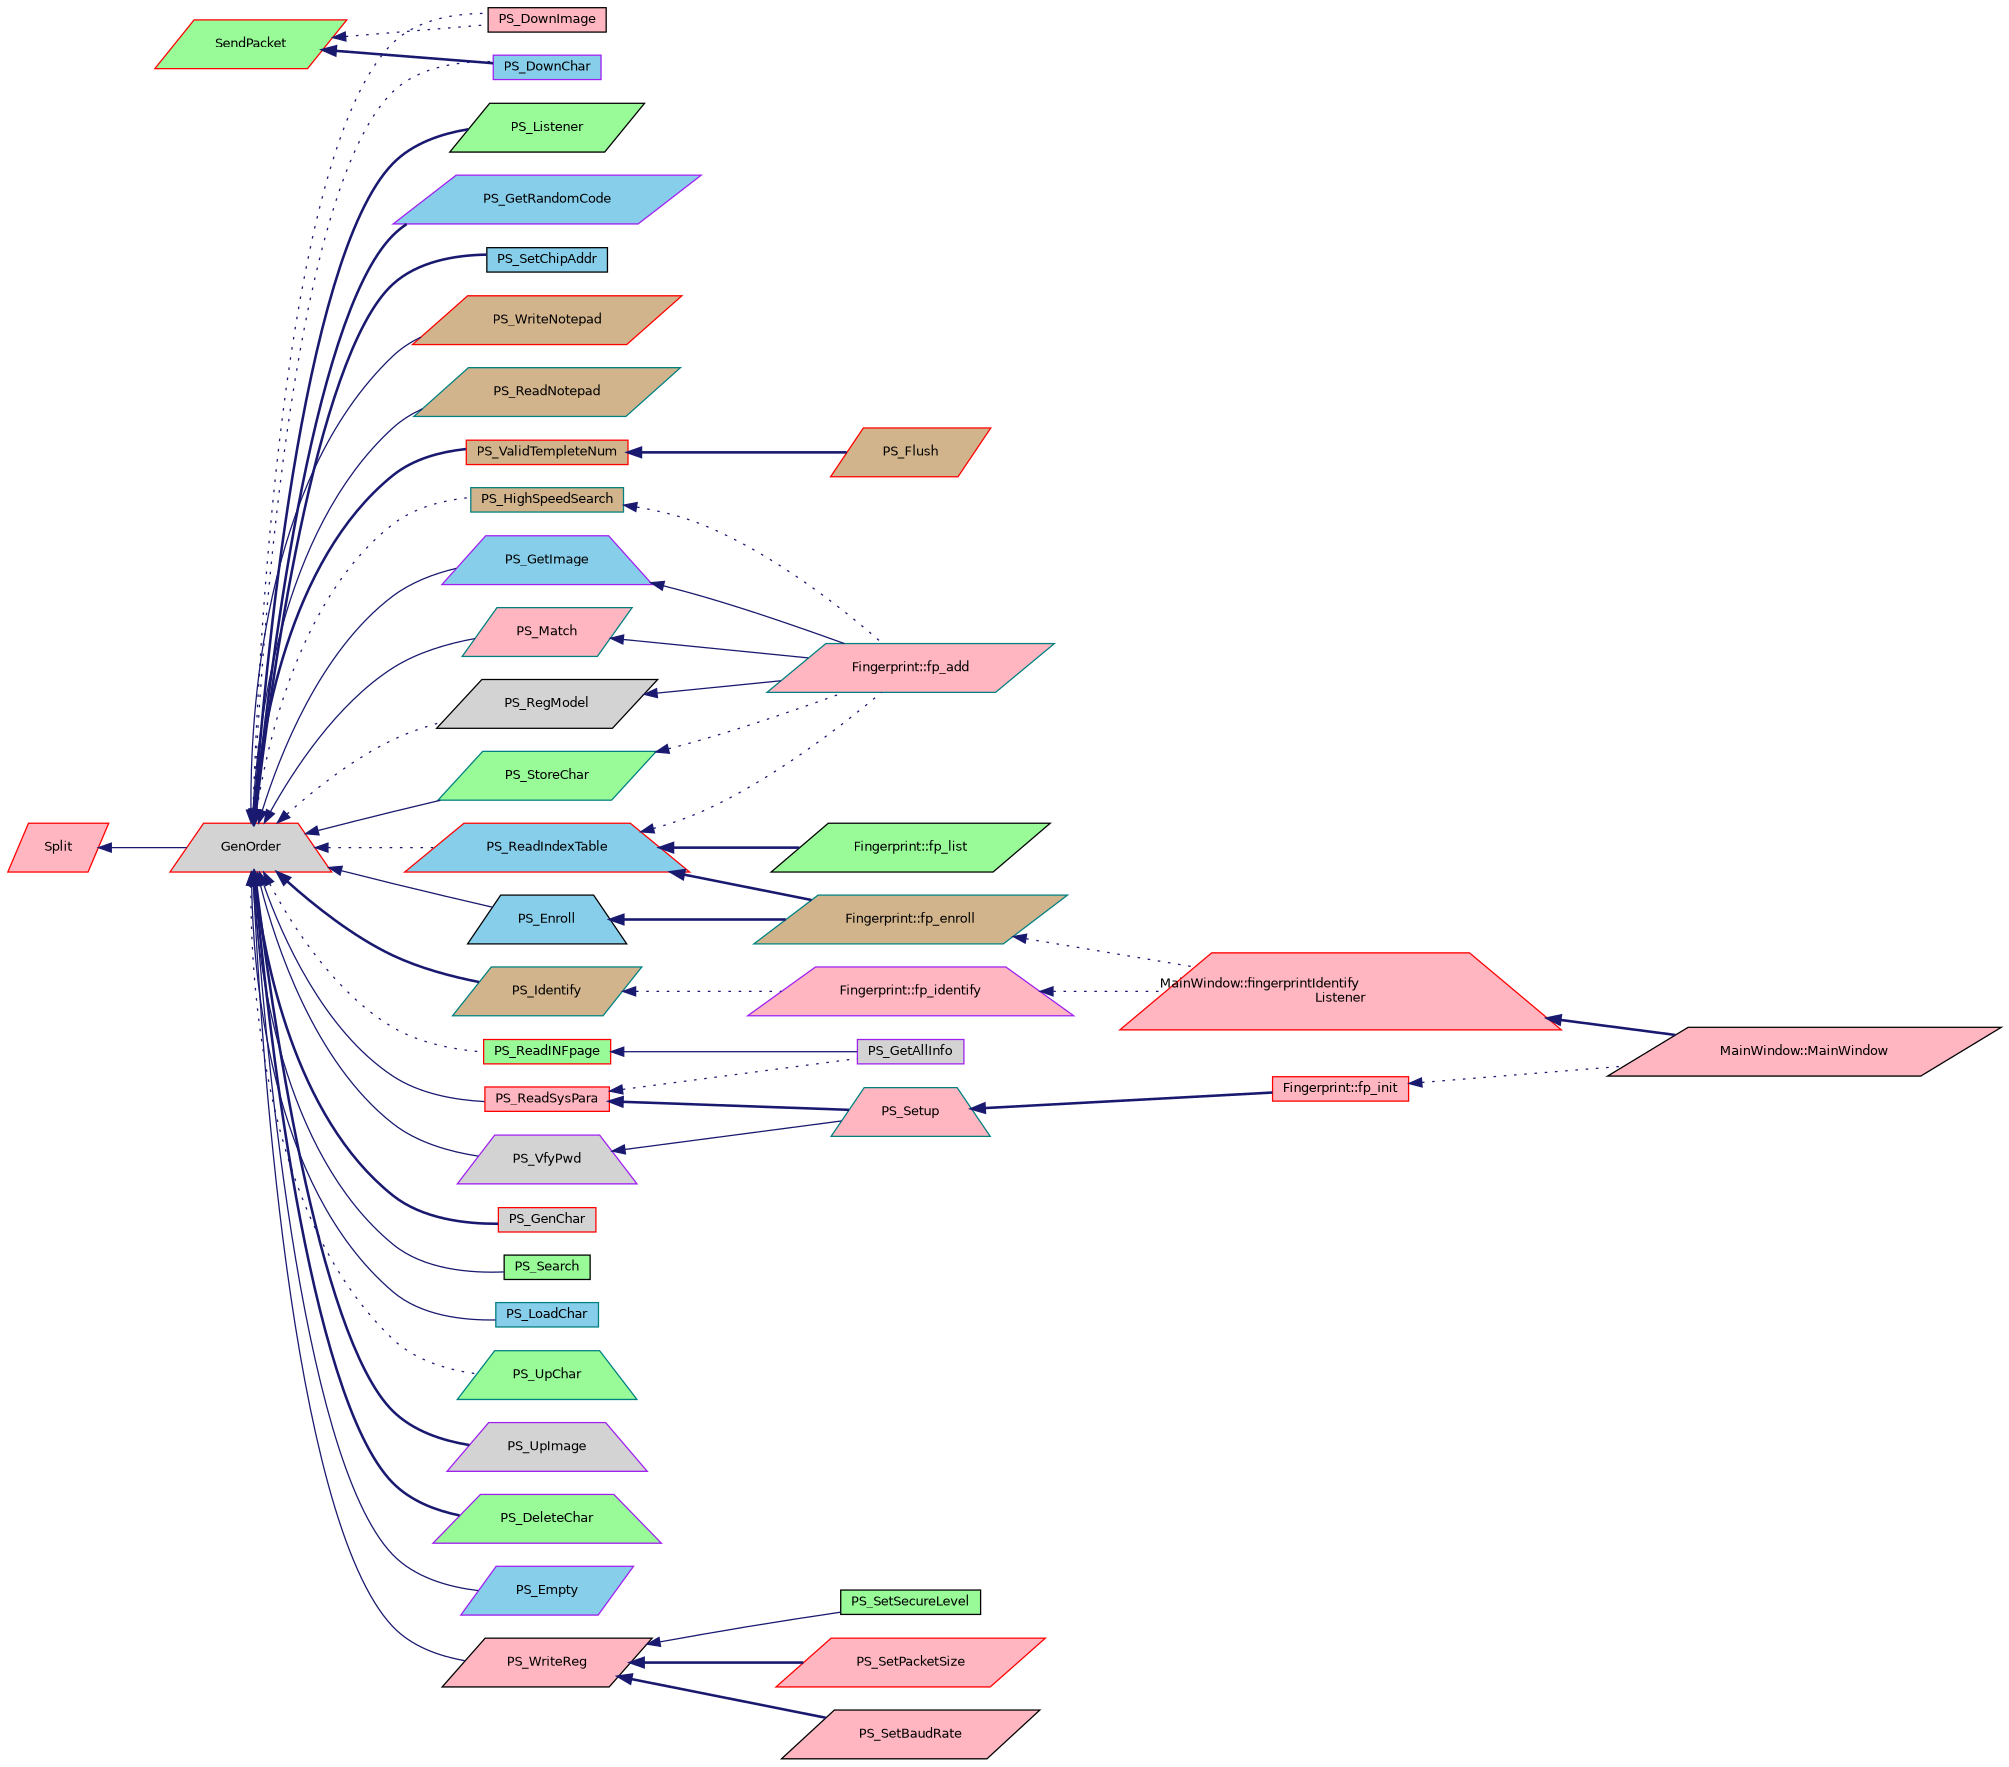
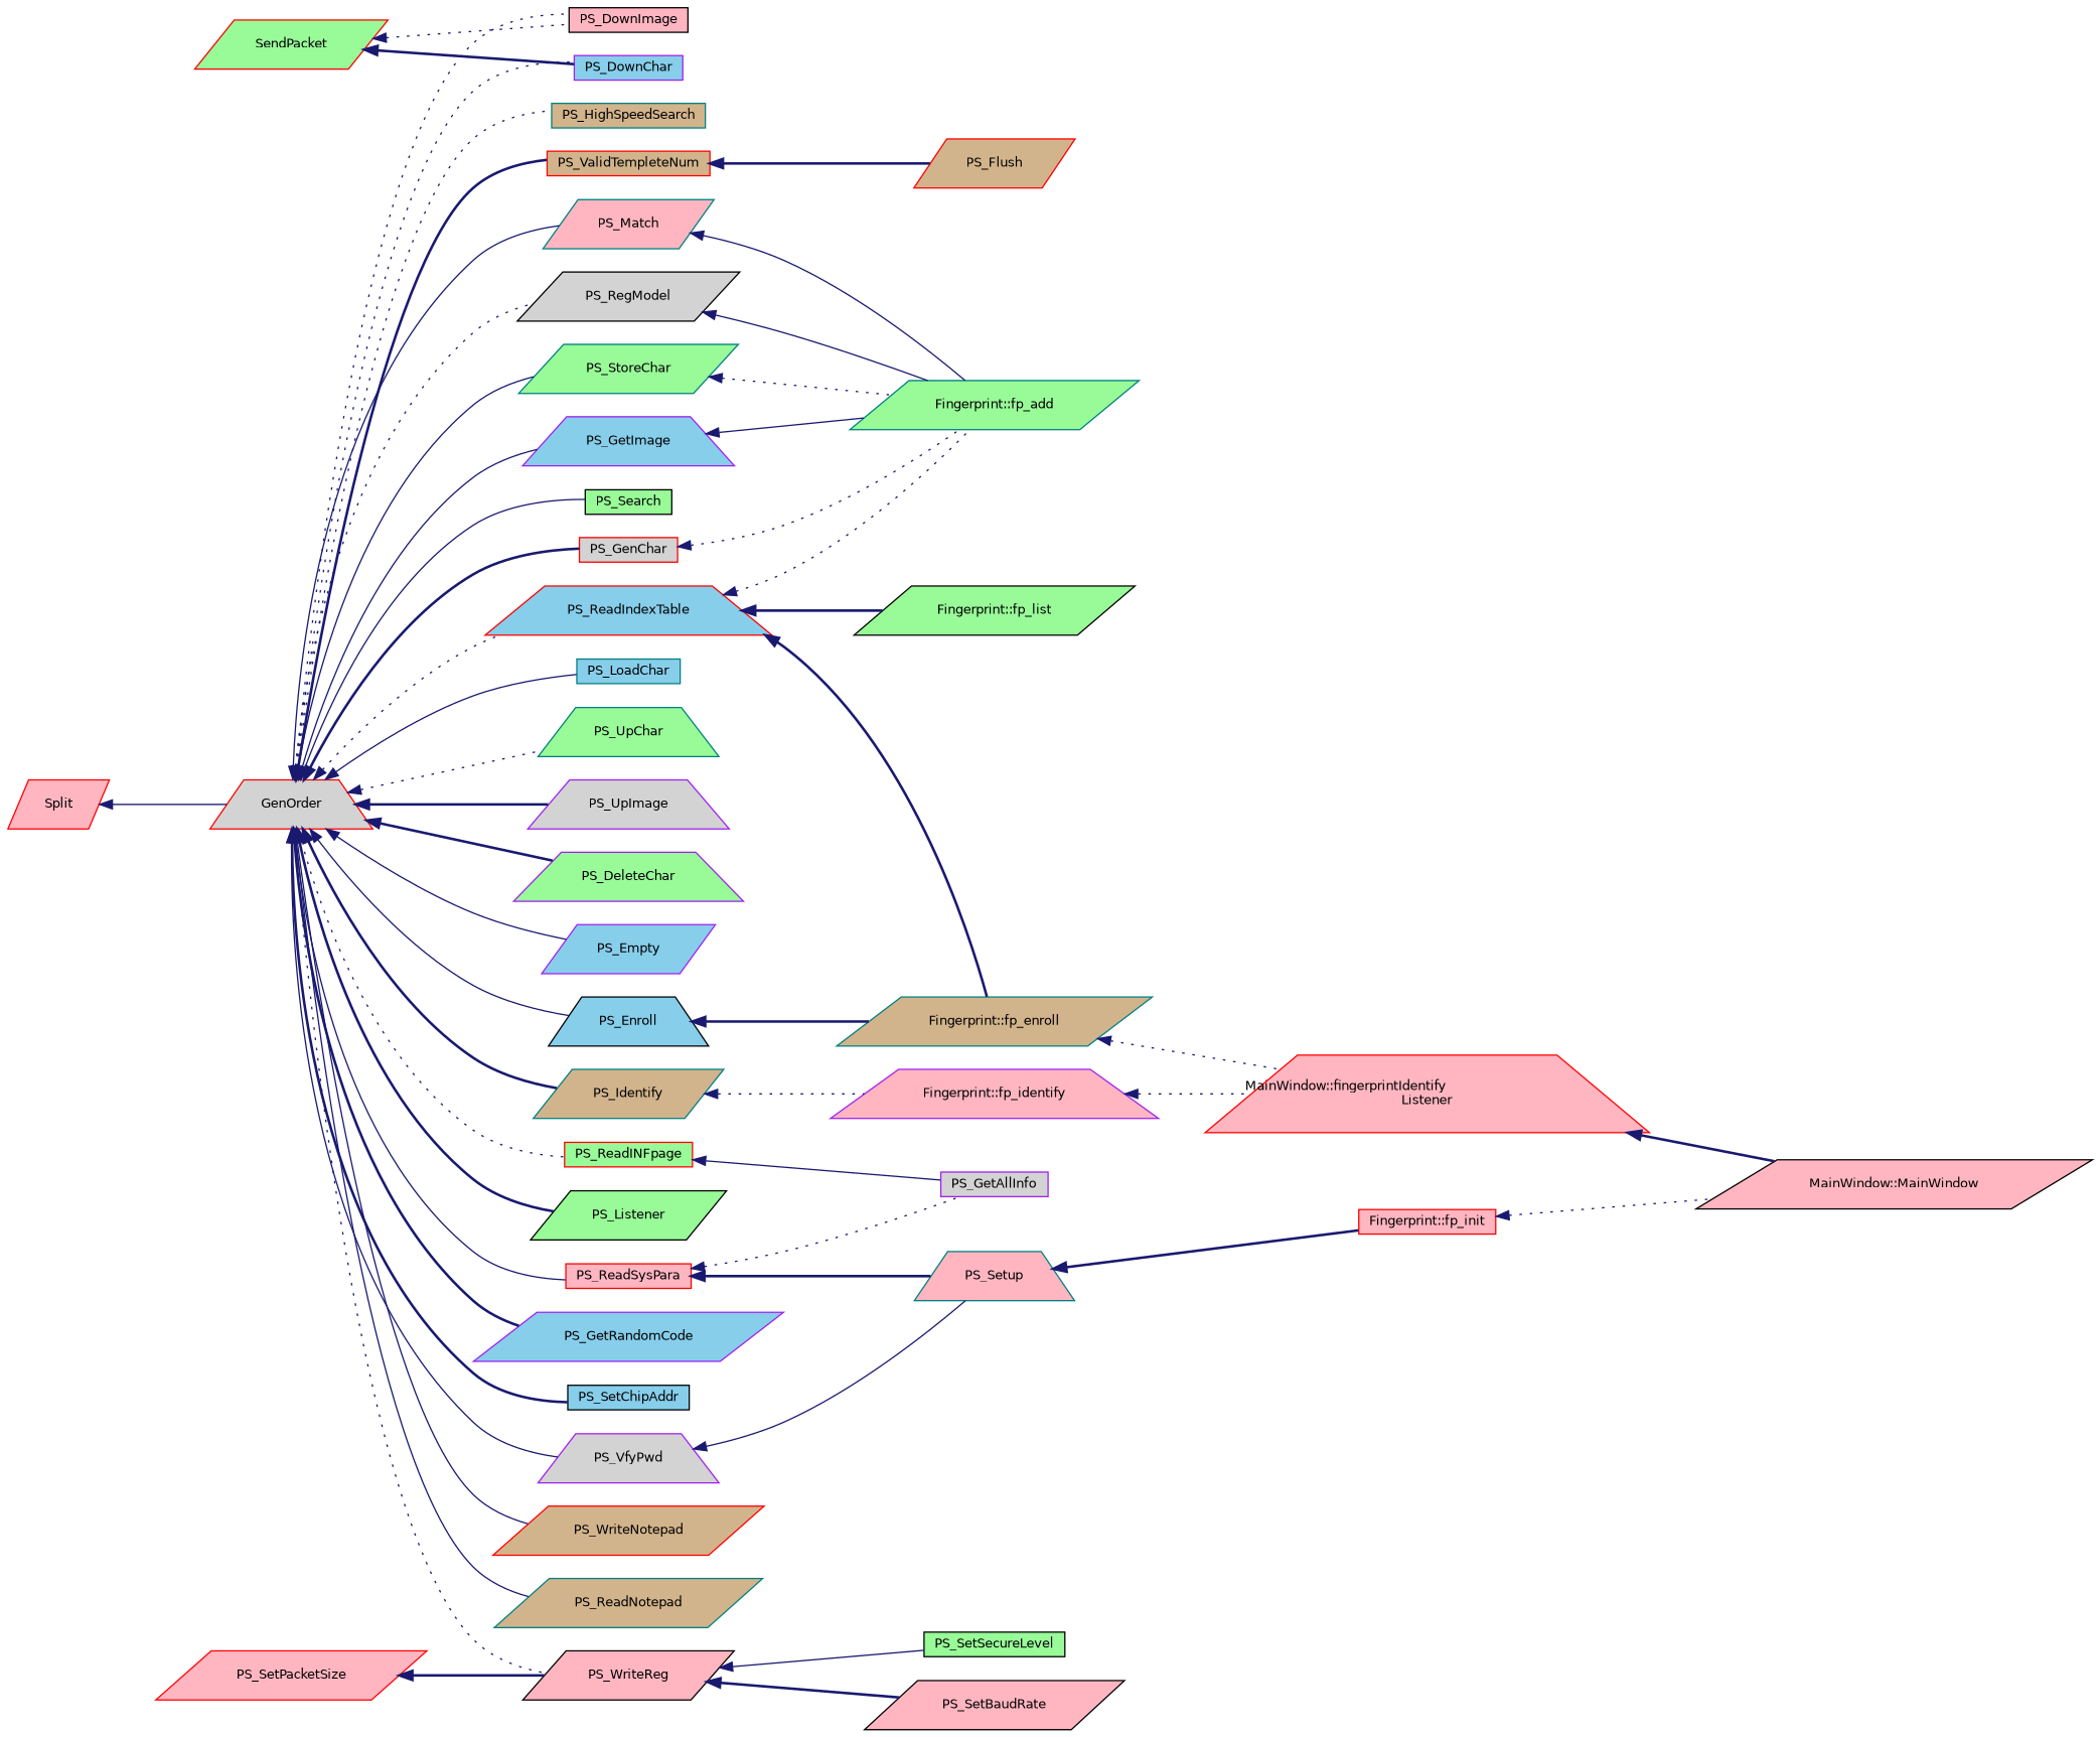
  digraph {
    rankdir=LR
    node [color=red fillcolor=lightpink fontname=Helvetica fontsize=10 shape=parallelogram style=filled]
    edge [color=midnightblue dir=back fontname=Helvetica fontsize=10 labelfontname=Helvetica labelfontsize=10 style=solid]
    n1 [fontcolor=black height=0.2 label=Split width=0.4]
    n2 [fillcolor=lightgrey height=0.2 label=GenOrder shape=trapezium width=0.4]
    n3 [fillcolor=palegreen height=0.2 label=SendPacket width=0.4]
    n4 [color=purple fillcolor=skyblue height=0.2 label=PS_DownChar shape=box width=0.4]
    n5 [color=black height=0.2 label=PS_DownImage shape=box width=0.4]
    n6 [color=purple fillcolor=skyblue height=0.2 label=PS_GetImage shape=trapezium width=0.4]
    n7 [fillcolor=lightgrey height=0.2 label=PS_GenChar shape=box width=0.4]
    n8 [color=teal height=0.2 label=PS_Match width=0.4]
    n9 [color=black fillcolor=palegreen height=0.2 label=PS_Search shape=box width=0.4]
    n10 [color=black fillcolor=lightgrey height=0.2 label=PS_RegModel width=0.4]
    n11 [color=teal fillcolor=palegreen height=0.2 label=PS_StoreChar width=0.4]
    n12 [color=teal fillcolor=skyblue height=0.2 label=PS_LoadChar shape=box width=0.4]
    n13 [color=teal fillcolor=palegreen height=0.2 label=PS_UpChar shape=trapezium width=0.4]
    n14 [color=purple fillcolor=lightgrey height=0.2 label=PS_UpImage shape=trapezium width=0.4]
    n15 [color=purple fillcolor=palegreen height=0.2 label=PS_DeleteChar shape=trapezium width=0.4]
    n16 [color=purple fillcolor=skyblue height=0.2 label=PS_Empty width=0.4]
    n17 [color=black height=0.2 label=PS_WriteReg width=0.4]
    n18 [height=0.2 label=PS_ReadSysPara shape=box width=0.4]
    n19 [color=black fillcolor=skyblue height=0.2 label=PS_Enroll shape=trapezium width=0.4]
    n20 [color=teal fillcolor=tan height=0.2 label=PS_Identify width=0.4]
    n21 [color=black fillcolor=palegreen height=0.2 label=PS_Listener width=0.4]
    n22 [color=purple fillcolor=lightgrey height=0.2 label=PS_VfyPwd shape=trapezium width=0.4]
    n23 [color=purple fillcolor=skyblue height=0.2 label=PS_GetRandomCode width=0.4]
    n24 [color=black fillcolor=skyblue height=0.2 label=PS_SetChipAddr shape=box width=0.4]
    n25 [fillcolor=palegreen height=0.2 label=PS_ReadINFpage shape=box width=0.4]
    n26 [fillcolor=tan height=0.2 label=PS_WriteNotepad width=0.4]
    n27 [color=teal fillcolor=tan height=0.2 label=PS_ReadNotepad width=0.4]
    n28 [color=teal fillcolor=tan height=0.2 label=PS_HighSpeedSearch shape=box width=0.4]
    n29 [fillcolor=tan height=0.2 label=PS_ValidTempleteNum shape=box width=0.4]
    n30 [fillcolor=skyblue height=0.2 label=PS_ReadIndexTable shape=trapezium width=0.4]
-   n31 [color=teal height=0.2 label="Fingerprint::fp_add" width=0.4]
+   n31 [color=teal fillcolor=palegreen height=0.2 label="Fingerprint::fp_add" width=0.4]
    n32 [color=black height=0.2 label=PS_SetBaudRate width=0.4]
    n33 [color=black fillcolor=palegreen height=0.2 label=PS_SetSecureLevel shape=box width=0.4]
    n34 [height=0.2 label=PS_SetPacketSize width=0.4]
    n35 [color=teal height=0.2 label=PS_Setup shape=trapezium width=0.4]
    n36 [color=purple fillcolor=lightgrey height=0.2 label=PS_GetAllInfo shape=box width=0.4]
    n37 [color=teal fillcolor=tan height=0.2 label="Fingerprint::fp_enroll" width=0.4]
    n38 [color=purple height=0.2 label="Fingerprint::fp_identify" shape=trapezium width=0.4]
    n39 [fillcolor=tan height=0.2 label=PS_Flush width=0.4]
    n40 [color=black fillcolor=palegreen height=0.2 label="Fingerprint::fp_list" width=0.4]
    n41 [height=0.2 label="Fingerprint::fp_init" shape=box width=0.4]
    n42 [color=black height=0.2 label="MainWindow::MainWindow" width=0.4]
    n43 [height=0.2 label="MainWindow::fingerprintIdentify\lListener" shape=trapezium width=0.4]
    n1 -> n2
    n2 -> n4 [style=dotted]
    n2 -> n5 [style=dotted]
    n2 -> n6
    n2 -> n7 [style=bold]
    n2 -> n8
    n2 -> n9
    n2 -> n10 [style=dotted]
    n2 -> n11
    n2 -> n12
    n2 -> n13 [style=dotted]
    n2 -> n14 [style=bold]
    n2 -> n15 [style=bold]
    n2 -> n16
-   n2 -> n17
+   n2 -> n17 [style=dotted]
    n2 -> n18
    n2 -> n19
    n2 -> n20 [style=bold]
    n2 -> n21 [style=bold]
    n2 -> n22
    n2 -> n23 [style=bold]
    n2 -> n24 [style=bold]
    n2 -> n25 [style=dotted]
    n2 -> n26
    n2 -> n27
    n2 -> n28 [style=dotted]
    n2 -> n29 [style=bold]
    n2 -> n30 [style=dotted]
    n3 -> n4 [style=bold]
    n3 -> n5 [style=dotted]
    n6 -> n31
-   n28 -> n31 [style=dotted]
+   n7 -> n31 [style=dotted]
    n8 -> n31
    n10 -> n31
    n11 -> n31 [style=dotted]
    n17 -> n32 [style=bold]
    n17 -> n33
-   n17 -> n34 [style=bold]
+   n34 -> n17 [style=bold]
    n18 -> n35 [style=bold]
    n18 -> n36 [style=dotted]
    n19 -> n37 [style=bold]
    n20 -> n38 [style=dotted]
    n22 -> n35
    n25 -> n36
    n29 -> n39 [style=bold]
    n30 -> n31 [style=dotted]
    n30 -> n37 [style=bold]
    n30 -> n40 [style=bold]
    n35 -> n41 [style=bold]
    n37 -> n43 [style=dotted]
    n38 -> n43 [style=dotted]
    n41 -> n42 [style=dotted]
    n43 -> n42 [style=bold]
  }
